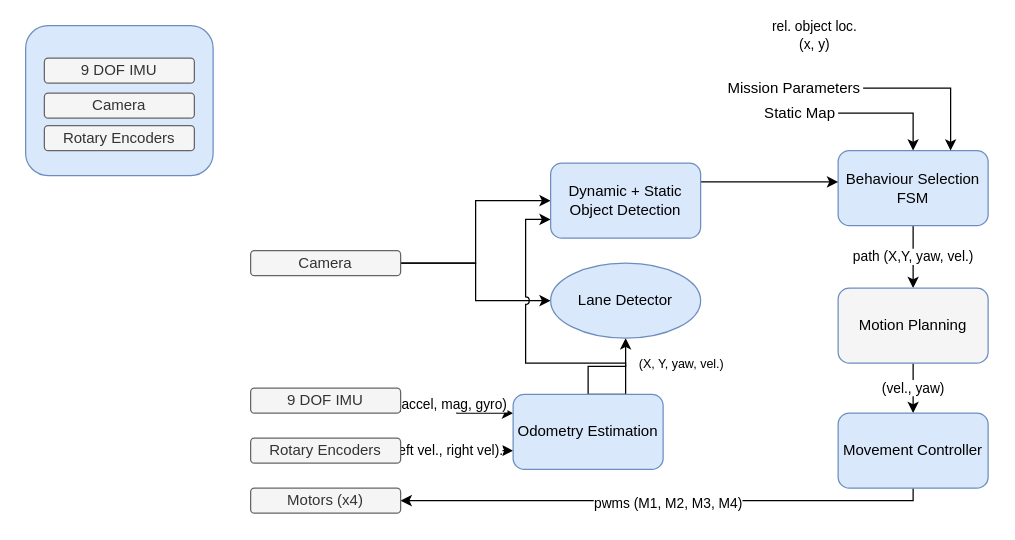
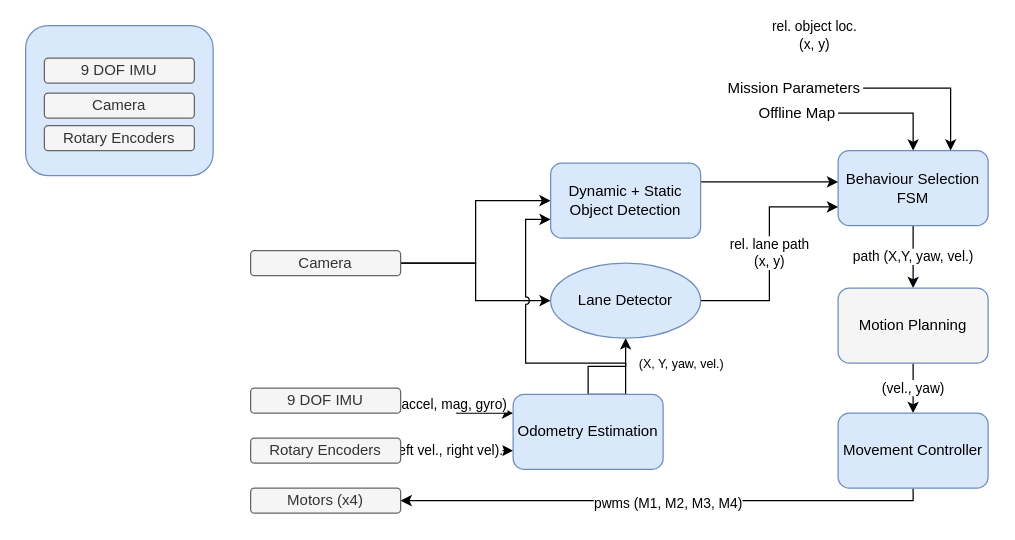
  <mxCell id="0" />
  <mxCell id="1" parent="0" />
  <mxCell id="2" value="" style="rounded=1;whiteSpace=wrap;html=1;fillColor=#dae8fc;strokeColor=#6c8ebf;container=1;recursiveResize=0;" vertex="1" parent="1"><mxGeometry x="20" y="20" width="150" height="120" as="geometry" /></mxCell>
  <mxCell id="3" value="9 DOF IMU" style="rounded=1;whiteSpace=wrap;html=1;fillColor=#f5f5f5;strokeColor=#666666;fontColor=#333333;" vertex="1" parent="2"><mxGeometry x="15" y="26" width="120" height="20" as="geometry" /></mxCell>
  <mxCell id="4" value="Camera" style="rounded=1;whiteSpace=wrap;html=1;fillColor=#f5f5f5;strokeColor=#666666;fontColor=#333333;" vertex="1" parent="2"><mxGeometry x="15" y="54" width="120" height="20" as="geometry" /></mxCell>
  <mxCell id="5" value="Rotary Encoders" style="rounded=1;whiteSpace=wrap;html=1;fillColor=#f5f5f5;strokeColor=#666666;fontColor=#333333;" vertex="1" parent="2"><mxGeometry x="15" y="80" width="120" height="20" as="geometry" /></mxCell>
  <mxCell id="6" style="edgeStyle=orthogonalEdgeStyle;rounded=0;orthogonalLoop=1;jettySize=auto;html=1;entryX=0;entryY=0.25;entryDx=0;entryDy=0;" edge="1" parent="1" source="8" target="19"><mxGeometry relative="1" as="geometry" /></mxCell>
  <mxCell id="7" value="(accel, mag, gyro)" style="edgeLabel;html=1;align=center;verticalAlign=middle;resizable=0;points=[];" vertex="1" connectable="0" parent="6"><mxGeometry x="-0.009" y="-21" relative="1" as="geometry"><mxPoint x="16" y="-2.24" as="offset" /></mxGeometry></mxCell>
  <mxCell id="8" value="9 DOF IMU" style="rounded=1;whiteSpace=wrap;html=1;fillColor=#f5f5f5;strokeColor=#666666;fontColor=#333333;" vertex="1" parent="1"><mxGeometry x="200" y="310" width="120" height="20" as="geometry" /></mxCell>
  <mxCell id="9" style="edgeStyle=orthogonalEdgeStyle;rounded=0;orthogonalLoop=1;jettySize=auto;html=1;exitX=1;exitY=0.5;exitDx=0;exitDy=0;entryX=0;entryY=0.5;entryDx=0;entryDy=0;" edge="1" parent="1" source="11" target="24"><mxGeometry relative="1" as="geometry" /></mxCell>
  <mxCell id="10" style="edgeStyle=orthogonalEdgeStyle;rounded=0;orthogonalLoop=1;jettySize=auto;html=1;exitX=1;exitY=0.5;exitDx=0;exitDy=0;entryX=0;entryY=0.5;entryDx=0;entryDy=0;" edge="1" parent="1" source="11" target="26"><mxGeometry relative="1" as="geometry" /></mxCell>
  <mxCell id="11" value="Camera" style="rounded=1;whiteSpace=wrap;html=1;fillColor=#f5f5f5;strokeColor=#666666;fontColor=#333333;" vertex="1" parent="1"><mxGeometry x="200" y="200" width="120" height="20" as="geometry" /></mxCell>
  <mxCell id="12" style="edgeStyle=orthogonalEdgeStyle;rounded=0;orthogonalLoop=1;jettySize=auto;html=1;exitX=1;exitY=0.5;exitDx=0;exitDy=0;entryX=0;entryY=0.75;entryDx=0;entryDy=0;" edge="1" parent="1" source="14" target="19"><mxGeometry relative="1" as="geometry" /></mxCell>
  <mxCell id="13" value="(left vel., right vel)." style="edgeLabel;html=1;align=center;verticalAlign=middle;resizable=0;points=[];" vertex="1" connectable="0" parent="12"><mxGeometry x="-0.19" y="1" relative="1" as="geometry"><mxPoint as="offset" /></mxGeometry></mxCell>
  <mxCell id="14" value="Rotary Encoders" style="rounded=1;whiteSpace=wrap;html=1;fillColor=#f5f5f5;strokeColor=#666666;fontColor=#333333;" vertex="1" parent="1"><mxGeometry x="200" y="350" width="120" height="20" as="geometry" /></mxCell>
  <mxCell id="15" value="path (X,Y, yaw, vel.)" style="edgeStyle=orthogonalEdgeStyle;rounded=0;jumpStyle=arc;orthogonalLoop=1;jettySize=auto;html=1;exitX=0.5;exitY=1;exitDx=0;exitDy=0;entryX=0.5;entryY=0;entryDx=0;entryDy=0;" edge="1" parent="1" source="16" target="21"><mxGeometry relative="1" as="geometry" /></mxCell>
  <mxCell id="16" value="Behaviour Selection FSM" style="rounded=1;whiteSpace=wrap;html=1;fillColor=#dae8fc;strokeColor=#6c8ebf;" vertex="1" parent="1"><mxGeometry x="670" y="120" width="120" height="60" as="geometry" /></mxCell>
  <mxCell id="17" style="edgeStyle=orthogonalEdgeStyle;rounded=0;orthogonalLoop=1;jettySize=auto;html=1;entryX=0.5;entryY=1;entryDx=0;entryDy=0;" edge="1" parent="1" source="19" target="26"><mxGeometry relative="1" as="geometry" /></mxCell>
  <mxCell id="18" style="edgeStyle=orthogonalEdgeStyle;rounded=0;orthogonalLoop=1;jettySize=auto;html=1;exitX=0.5;exitY=0;exitDx=0;exitDy=0;entryX=0;entryY=0.75;entryDx=0;entryDy=0;jumpStyle=arc;" edge="1" parent="1" source="19" target="24"><mxGeometry relative="1" as="geometry"><Array as="points"><mxPoint x="500" y="290" /><mxPoint x="420" y="290" /><mxPoint x="420" y="175" /></Array></mxGeometry></mxCell>
  <mxCell id="19" value="Odometry Estimation" style="rounded=1;whiteSpace=wrap;html=1;fillColor=#dae8fc;strokeColor=#6c8ebf;" vertex="1" parent="1"><mxGeometry x="410" y="315" width="120" height="60" as="geometry" /></mxCell>
  <mxCell id="20" value="(vel., yaw)" style="edgeStyle=orthogonalEdgeStyle;rounded=0;jumpStyle=arc;orthogonalLoop=1;jettySize=auto;html=1;entryX=0.5;entryY=0;entryDx=0;entryDy=0;" edge="1" parent="1" source="21" target="29"><mxGeometry relative="1" as="geometry" /></mxCell>
  <mxCell id="21" value="Motion Planning" style="rounded=1;whiteSpace=wrap;html=1;fillColor=#f5f5f5;strokeColor=#6c8ebf;" vertex="1" parent="1"><mxGeometry x="670" y="230" width="120" height="60" as="geometry" /></mxCell>
  <mxCell id="22" style="edgeStyle=orthogonalEdgeStyle;rounded=0;jumpStyle=arc;orthogonalLoop=1;jettySize=auto;html=1;exitX=1;exitY=0.25;exitDx=0;exitDy=0;" edge="1" parent="1" source="24"><mxGeometry relative="1" as="geometry"><mxPoint x="670" y="145" as="targetPoint" /><Array as="points"><mxPoint x="670" y="145" /></Array></mxGeometry></mxCell>
  <mxCell id="23" value="rel. object loc.&lt;br&gt;(x, y)" style="edgeLabel;html=1;align=center;verticalAlign=middle;resizable=0;points=[];" vertex="1" connectable="0" parent="22"><mxGeometry x="1" y="67" relative="1" as="geometry"><mxPoint x="-20" y="-51" as="offset" /></mxGeometry></mxCell>
  <mxCell id="24" value="Dynamic + Static&lt;br&gt;Object Detection" style="rounded=1;whiteSpace=wrap;html=1;fillColor=#dae8fc;strokeColor=#6c8ebf;" vertex="1" parent="1"><mxGeometry x="440" y="130" width="120" height="60" as="geometry" /></mxCell>
+ <mxCell id="25" value="rel. lane path&lt;br&gt;(x, y)" style="edgeStyle=orthogonalEdgeStyle;rounded=0;jumpStyle=arc;orthogonalLoop=1;jettySize=auto;html=1;entryX=0;entryY=0.75;entryDx=0;entryDy=0;" edge="1" parent="1" source="26" target="16"><mxGeometry relative="1" as="geometry"><mxPoint x="620" y="150" as="targetPoint" /></mxGeometry></mxCell>
  <mxCell id="26" value="Lane Detector" style="ellipse;whiteSpace=wrap;html=1;fillColor=#dae8fc;strokeColor=#6c8ebf;" vertex="1" parent="1"><mxGeometry x="440" y="210" width="120" height="60" as="geometry" /></mxCell>
  <mxCell id="27" style="edgeStyle=orthogonalEdgeStyle;rounded=0;jumpStyle=arc;orthogonalLoop=1;jettySize=auto;html=1;entryX=1;entryY=0.5;entryDx=0;entryDy=0;" edge="1" parent="1" source="29" target="30"><mxGeometry relative="1" as="geometry"><Array as="points"><mxPoint x="730" y="400" /></Array></mxGeometry></mxCell>
  <mxCell id="28" value="pwms (M1, M2, M3, M4)" style="edgeLabel;html=1;align=center;verticalAlign=middle;resizable=0;points=[];" vertex="1" connectable="0" parent="27"><mxGeometry x="-0.014" y="1" relative="1" as="geometry"><mxPoint as="offset" /></mxGeometry></mxCell>
  <mxCell id="29" value="Movement Controller" style="rounded=1;whiteSpace=wrap;html=1;fillColor=#dae8fc;strokeColor=#6c8ebf;" vertex="1" parent="1"><mxGeometry x="670" y="330" width="120" height="60" as="geometry" /></mxCell>
  <mxCell id="30" value="Motors (x4)" style="rounded=1;whiteSpace=wrap;html=1;fillColor=#f5f5f5;strokeColor=#666666;fontColor=#333333;" vertex="1" parent="1"><mxGeometry x="200" y="390" width="120" height="20" as="geometry" /></mxCell>
  <mxCell id="31" style="edgeStyle=orthogonalEdgeStyle;rounded=0;jumpStyle=arc;orthogonalLoop=1;jettySize=auto;html=1;exitX=1;exitY=0.5;exitDx=0;exitDy=0;entryX=0.5;entryY=0;entryDx=0;entryDy=0;" edge="1" parent="1" source="32" target="16"><mxGeometry relative="1" as="geometry" /></mxCell>
- <mxCell id="32" value="Static Map" style="text;html=1;strokeColor=none;fillColor=none;align=right;verticalAlign=middle;whiteSpace=wrap;rounded=0;" vertex="1" parent="1"><mxGeometry x="550" y="80" width="120" height="20" as="geometry" /></mxCell>
+ <mxCell id="32" value="Offline Map" style="text;html=1;strokeColor=none;fillColor=none;align=right;verticalAlign=middle;whiteSpace=wrap;rounded=0;" vertex="1" parent="1"><mxGeometry x="550" y="80" width="120" height="20" as="geometry" /></mxCell>
  <mxCell id="33" style="edgeStyle=orthogonalEdgeStyle;rounded=0;jumpStyle=arc;orthogonalLoop=1;jettySize=auto;html=1;exitX=1;exitY=0.5;exitDx=0;exitDy=0;entryX=0.75;entryY=0;entryDx=0;entryDy=0;" edge="1" parent="1" source="34" target="16"><mxGeometry relative="1" as="geometry" /></mxCell>
  <mxCell id="34" value="Mission Parameters" style="text;html=1;strokeColor=none;fillColor=none;align=right;verticalAlign=middle;whiteSpace=wrap;rounded=0;" vertex="1" parent="1"><mxGeometry x="570" y="60" width="120" height="20" as="geometry" /></mxCell>
  <mxCell id="35" value="&lt;font style=&quot;font-size: 10px&quot;&gt;(X, Y, yaw, vel.)&lt;/font&gt;" style="text;html=1;strokeColor=none;fillColor=none;align=center;verticalAlign=middle;whiteSpace=wrap;rounded=0;" vertex="1" parent="1"><mxGeometry x="490" y="280" width="110" height="20" as="geometry" /></mxCell>
